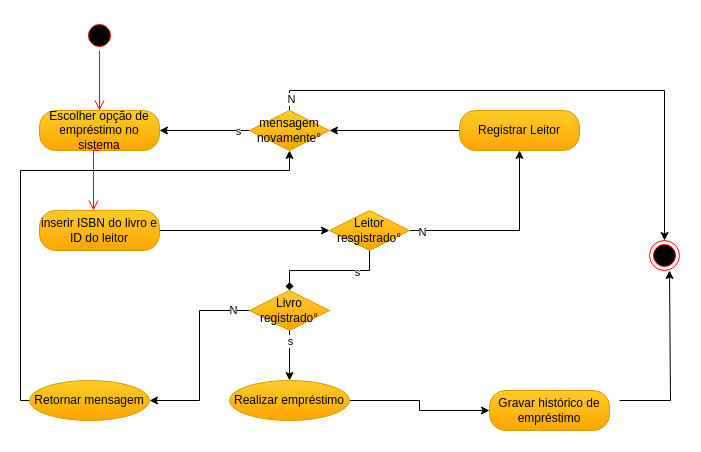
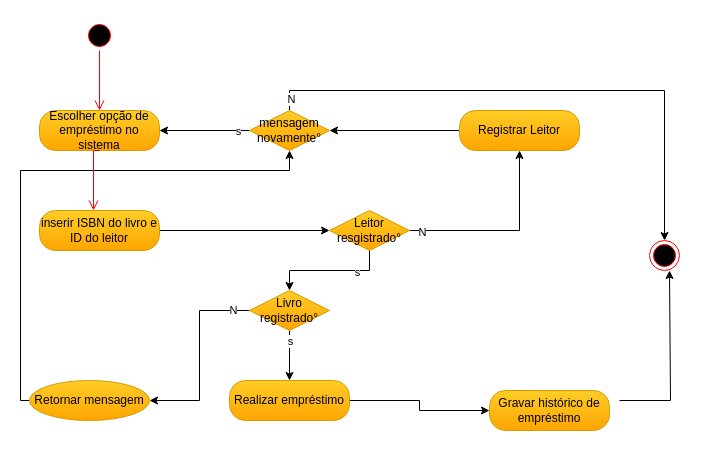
  <mxCell id="0" />
  <mxCell id="1" parent="0" />
  <mxCell id="2" value="Escolher opção de empréstimo no sistema" style="rounded=1;whiteSpace=wrap;html=1;arcSize=40;fillColor=#ffcd28;strokeColor=#d79b00;gradientColor=#ffa500;" vertex="1" parent="1"><mxGeometry x="39" y="110" width="120" height="40" as="geometry" /></mxCell>
  <mxCell id="3" style="edgeStyle=orthogonalEdgeStyle;rounded=0;orthogonalLoop=1;jettySize=auto;html=1;exitX=1;exitY=0.5;exitDx=0;exitDy=0;" edge="1" parent="1" source="4" target="14"><mxGeometry relative="1" as="geometry" /></mxCell>
  <mxCell id="4" value="inserir ISBN do livro e ID do leitor" style="rounded=1;whiteSpace=wrap;html=1;arcSize=40;fillColor=#ffcd28;strokeColor=#d79b00;gradientColor=#ffa500;" vertex="1" parent="1"><mxGeometry x="39" y="210" width="120" height="40" as="geometry" /></mxCell>
  <mxCell id="5" value="" style="edgeStyle=orthogonalEdgeStyle;rounded=0;orthogonalLoop=1;jettySize=auto;html=1;" edge="1" parent="1" source="9" target="2"><mxGeometry relative="1" as="geometry" /></mxCell>
  <mxCell id="6" value="s" style="edgeLabel;html=1;align=center;verticalAlign=middle;resizable=0;points=[];" vertex="1" connectable="0" parent="5"><mxGeometry x="-0.733" relative="1" as="geometry"><mxPoint as="offset" /></mxGeometry></mxCell>
  <mxCell id="7" style="edgeStyle=orthogonalEdgeStyle;rounded=0;orthogonalLoop=1;jettySize=auto;html=1;exitX=0.5;exitY=0;exitDx=0;exitDy=0;entryX=0.5;entryY=0;entryDx=0;entryDy=0;" edge="1" parent="1" source="9" target="27"><mxGeometry relative="1" as="geometry" /></mxCell>
  <mxCell id="8" value="N" style="edgeLabel;html=1;align=center;verticalAlign=middle;resizable=0;points=[];" vertex="1" connectable="0" parent="7"><mxGeometry x="-0.956" y="-1" relative="1" as="geometry"><mxPoint as="offset" /></mxGeometry></mxCell>
  <mxCell id="9" value="mensagem novamente°" style="rhombus;whiteSpace=wrap;html=1;fillColor=#ffcd28;strokeColor=#d79b00;gradientColor=#ffa500;" vertex="1" parent="1"><mxGeometry x="249" y="110" width="80" height="40" as="geometry" /></mxCell>
  <mxCell id="10" style="edgeStyle=orthogonalEdgeStyle;rounded=0;orthogonalLoop=1;jettySize=auto;html=1;exitX=1;exitY=0.5;exitDx=0;exitDy=0;entryX=0.5;entryY=1;entryDx=0;entryDy=0;" edge="1" parent="1" source="14" target="23"><mxGeometry relative="1" as="geometry" /></mxCell>
  <mxCell id="11" value="N" style="edgeLabel;html=1;align=center;verticalAlign=middle;resizable=0;points=[];" vertex="1" connectable="0" parent="10"><mxGeometry x="-0.874" y="-1" relative="1" as="geometry"><mxPoint as="offset" /></mxGeometry></mxCell>
- <mxCell id="12" style="edgeStyle=orthogonalEdgeStyle;rounded=0;orthogonalLoop=1;jettySize=auto;html=1;exitX=0.5;exitY=1;exitDx=0;exitDy=0;entryX=0.5;entryY=0;entryDx=0;entryDy=0;endArrow=diamond;" edge="1" parent="1" source="14" target="19"><mxGeometry relative="1" as="geometry" /></mxCell>
+ <mxCell id="12" style="edgeStyle=orthogonalEdgeStyle;rounded=0;orthogonalLoop=1;jettySize=auto;html=1;exitX=0.5;exitY=1;exitDx=0;exitDy=0;entryX=0.5;entryY=0;entryDx=0;entryDy=0;" edge="1" parent="1" source="14" target="19"><mxGeometry relative="1" as="geometry" /></mxCell>
  <mxCell id="13" value="s" style="edgeLabel;html=1;align=center;verticalAlign=middle;resizable=0;points=[];" vertex="1" connectable="0" parent="12"><mxGeometry x="-0.45" y="1" relative="1" as="geometry"><mxPoint as="offset" /></mxGeometry></mxCell>
  <mxCell id="14" value="Leitor resgistrado°" style="rhombus;whiteSpace=wrap;html=1;fillColor=#ffcd28;strokeColor=#d79b00;gradientColor=#ffa500;" vertex="1" parent="1"><mxGeometry x="329" y="210" width="80" height="40" as="geometry" /></mxCell>
  <mxCell id="15" style="edgeStyle=orthogonalEdgeStyle;rounded=0;orthogonalLoop=1;jettySize=auto;html=1;exitX=0.5;exitY=1;exitDx=0;exitDy=0;" edge="1" parent="1" source="19" target="21"><mxGeometry relative="1" as="geometry" /></mxCell>
  <mxCell id="16" value="s" style="edgeLabel;html=1;align=center;verticalAlign=middle;resizable=0;points=[];" vertex="1" connectable="0" parent="15"><mxGeometry x="-0.6" relative="1" as="geometry"><mxPoint as="offset" /></mxGeometry></mxCell>
  <mxCell id="17" style="edgeStyle=orthogonalEdgeStyle;rounded=0;orthogonalLoop=1;jettySize=auto;html=1;exitX=0;exitY=0.5;exitDx=0;exitDy=0;entryX=1;entryY=0.5;entryDx=0;entryDy=0;" edge="1" parent="1" source="19" target="29"><mxGeometry relative="1" as="geometry" /></mxCell>
  <mxCell id="18" value="N" style="edgeLabel;html=1;align=center;verticalAlign=middle;resizable=0;points=[];" vertex="1" connectable="0" parent="17"><mxGeometry x="-0.821" y="-1" relative="1" as="geometry"><mxPoint as="offset" /></mxGeometry></mxCell>
  <mxCell id="19" value="Livro registrado°" style="rhombus;whiteSpace=wrap;html=1;fillColor=#ffcd28;strokeColor=#d79b00;gradientColor=#ffa500;" vertex="1" parent="1"><mxGeometry x="249" y="290" width="80" height="40" as="geometry" /></mxCell>
  <mxCell id="20" style="edgeStyle=orthogonalEdgeStyle;rounded=0;orthogonalLoop=1;jettySize=auto;html=1;exitX=1;exitY=0.5;exitDx=0;exitDy=0;entryX=0;entryY=0.5;entryDx=0;entryDy=0;" edge="1" parent="1" source="21" target="25"><mxGeometry relative="1" as="geometry" /></mxCell>
- <mxCell id="21" value="Realizar empréstimo" style="ellipse;whiteSpace=wrap;html=1;arcSize=40;fillColor=#ffcd28;strokeColor=#d79b00;gradientColor=#ffa500;" vertex="1" parent="1"><mxGeometry x="229" y="380" width="120" height="40" as="geometry" /></mxCell>
+ <mxCell id="21" value="Realizar empréstimo" style="rounded=1;whiteSpace=wrap;html=1;arcSize=40;fillColor=#ffcd28;strokeColor=#d79b00;gradientColor=#ffa500;" vertex="1" parent="1"><mxGeometry x="229" y="380" width="120" height="40" as="geometry" /></mxCell>
  <mxCell id="22" style="edgeStyle=orthogonalEdgeStyle;rounded=0;orthogonalLoop=1;jettySize=auto;html=1;exitX=0;exitY=0.5;exitDx=0;exitDy=0;entryX=1;entryY=0.5;entryDx=0;entryDy=0;" edge="1" parent="1" source="23" target="9"><mxGeometry relative="1" as="geometry" /></mxCell>
  <mxCell id="23" value="Registrar Leitor" style="rounded=1;whiteSpace=wrap;html=1;arcSize=40;fillColor=#ffcd28;strokeColor=#d79b00;gradientColor=#ffa500;" vertex="1" parent="1"><mxGeometry x="459" y="110" width="120" height="40" as="geometry" /></mxCell>
  <mxCell id="24" style="edgeStyle=orthogonalEdgeStyle;rounded=0;orthogonalLoop=1;jettySize=auto;html=1;exitX=1;exitY=0.25;exitDx=0;exitDy=0;" edge="1" parent="1"><mxGeometry relative="1" as="geometry"><mxPoint x="669" y="270" as="targetPoint" /><mxPoint x="619" y="400" as="sourcePoint" /><Array as="points"><mxPoint x="670" y="400" /></Array></mxGeometry></mxCell>
  <mxCell id="25" value="Gravar histórico de empréstimo" style="rounded=1;whiteSpace=wrap;html=1;arcSize=40;fillColor=#ffcd28;strokeColor=#d79b00;gradientColor=#ffa500;" vertex="1" parent="1"><mxGeometry x="489" y="390" width="120" height="40" as="geometry" /></mxCell>
  <mxCell id="26" value="" style="ellipse;html=1;shape=startState;fillColor=#000000;strokeColor=#ff0000;" vertex="1" parent="1"><mxGeometry x="84" y="20" width="30" height="30" as="geometry" /></mxCell>
  <mxCell id="27" value="" style="ellipse;html=1;shape=endState;fillColor=#000000;strokeColor=#ff0000;" vertex="1" parent="1"><mxGeometry x="649" y="240" width="30" height="30" as="geometry" /></mxCell>
  <mxCell id="28" style="edgeStyle=orthogonalEdgeStyle;rounded=0;orthogonalLoop=1;jettySize=auto;html=1;exitX=0;exitY=0.5;exitDx=0;exitDy=0;entryX=0.5;entryY=1;entryDx=0;entryDy=0;" edge="1" parent="1" source="29" target="9"><mxGeometry relative="1" as="geometry"><mxPoint x="289" y="190" as="targetPoint" /><Array as="points"><mxPoint x="20" y="400" /><mxPoint x="20" y="170" /><mxPoint x="289" y="170" /></Array></mxGeometry></mxCell>
  <mxCell id="29" value="Retornar mensagem" style="ellipse;whiteSpace=wrap;html=1;arcSize=40;fillColor=#ffcd28;strokeColor=#d79b00;gradientColor=#ffa500;" vertex="1" parent="1"><mxGeometry x="29" y="380" width="120" height="40" as="geometry" /></mxCell>
  <mxCell id="30" value="" style="edgeStyle=orthogonalEdgeStyle;html=1;verticalAlign=bottom;endArrow=open;endSize=8;strokeColor=#ff0000;rounded=0;exitX=0.5;exitY=1;exitDx=0;exitDy=0;" edge="1" source="2" parent="1"><mxGeometry relative="1" as="geometry"><mxPoint x="93" y="210" as="targetPoint" /><mxPoint x="99" y="300" as="sourcePoint" /><Array as="points"><mxPoint x="93" y="150" /></Array></mxGeometry></mxCell>
  <mxCell id="31" value="" style="edgeStyle=orthogonalEdgeStyle;html=1;verticalAlign=bottom;endArrow=open;endSize=8;strokeColor=#ff0000;rounded=0;entryX=0.5;entryY=0;entryDx=0;entryDy=0;exitX=0.5;exitY=1;exitDx=0;exitDy=0;" edge="1" source="26" parent="1" target="2"><mxGeometry relative="1" as="geometry"><mxPoint x="99" y="60" as="targetPoint" /><mxPoint x="99" y="90" as="sourcePoint" /></mxGeometry></mxCell>
